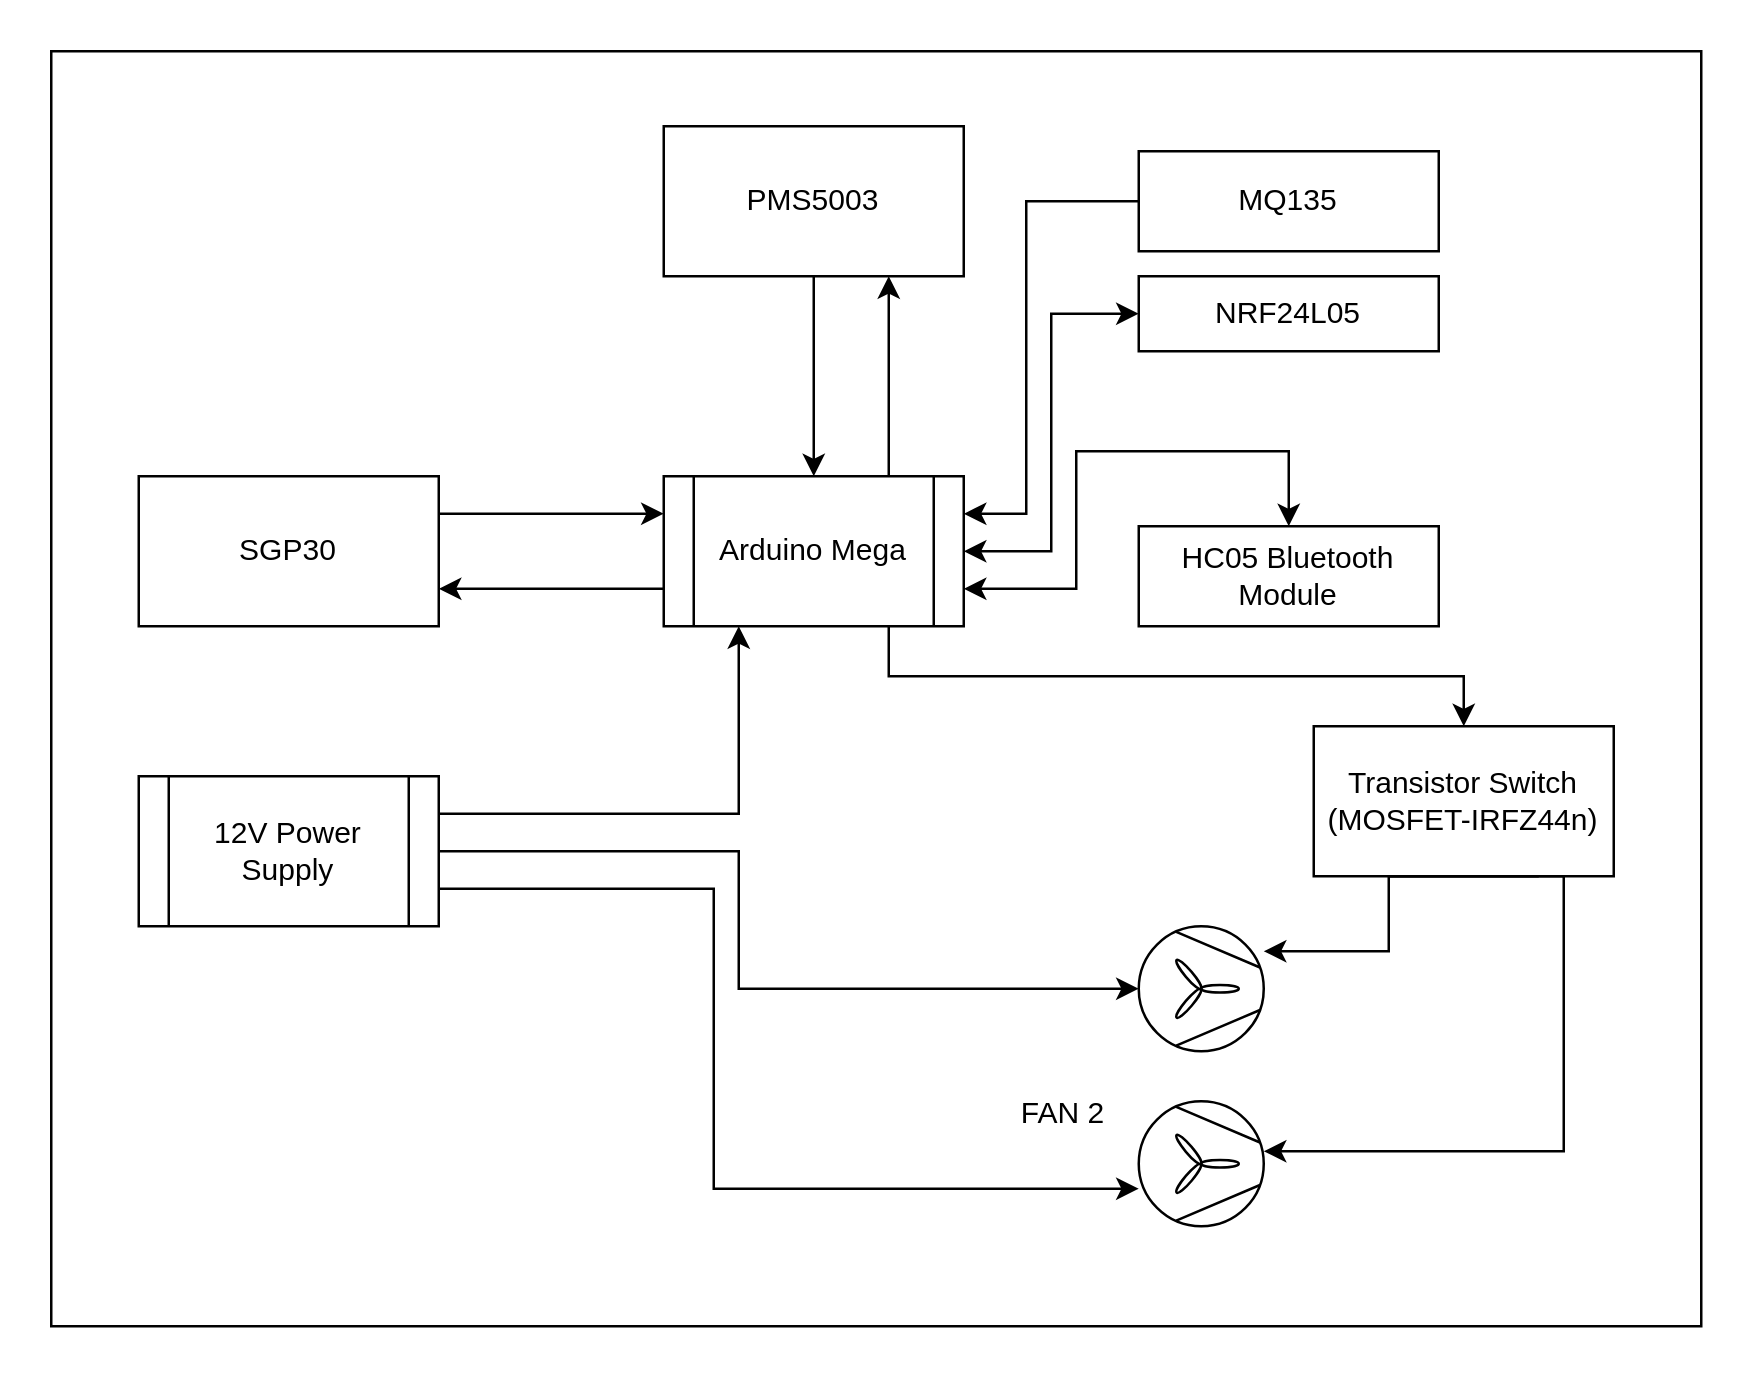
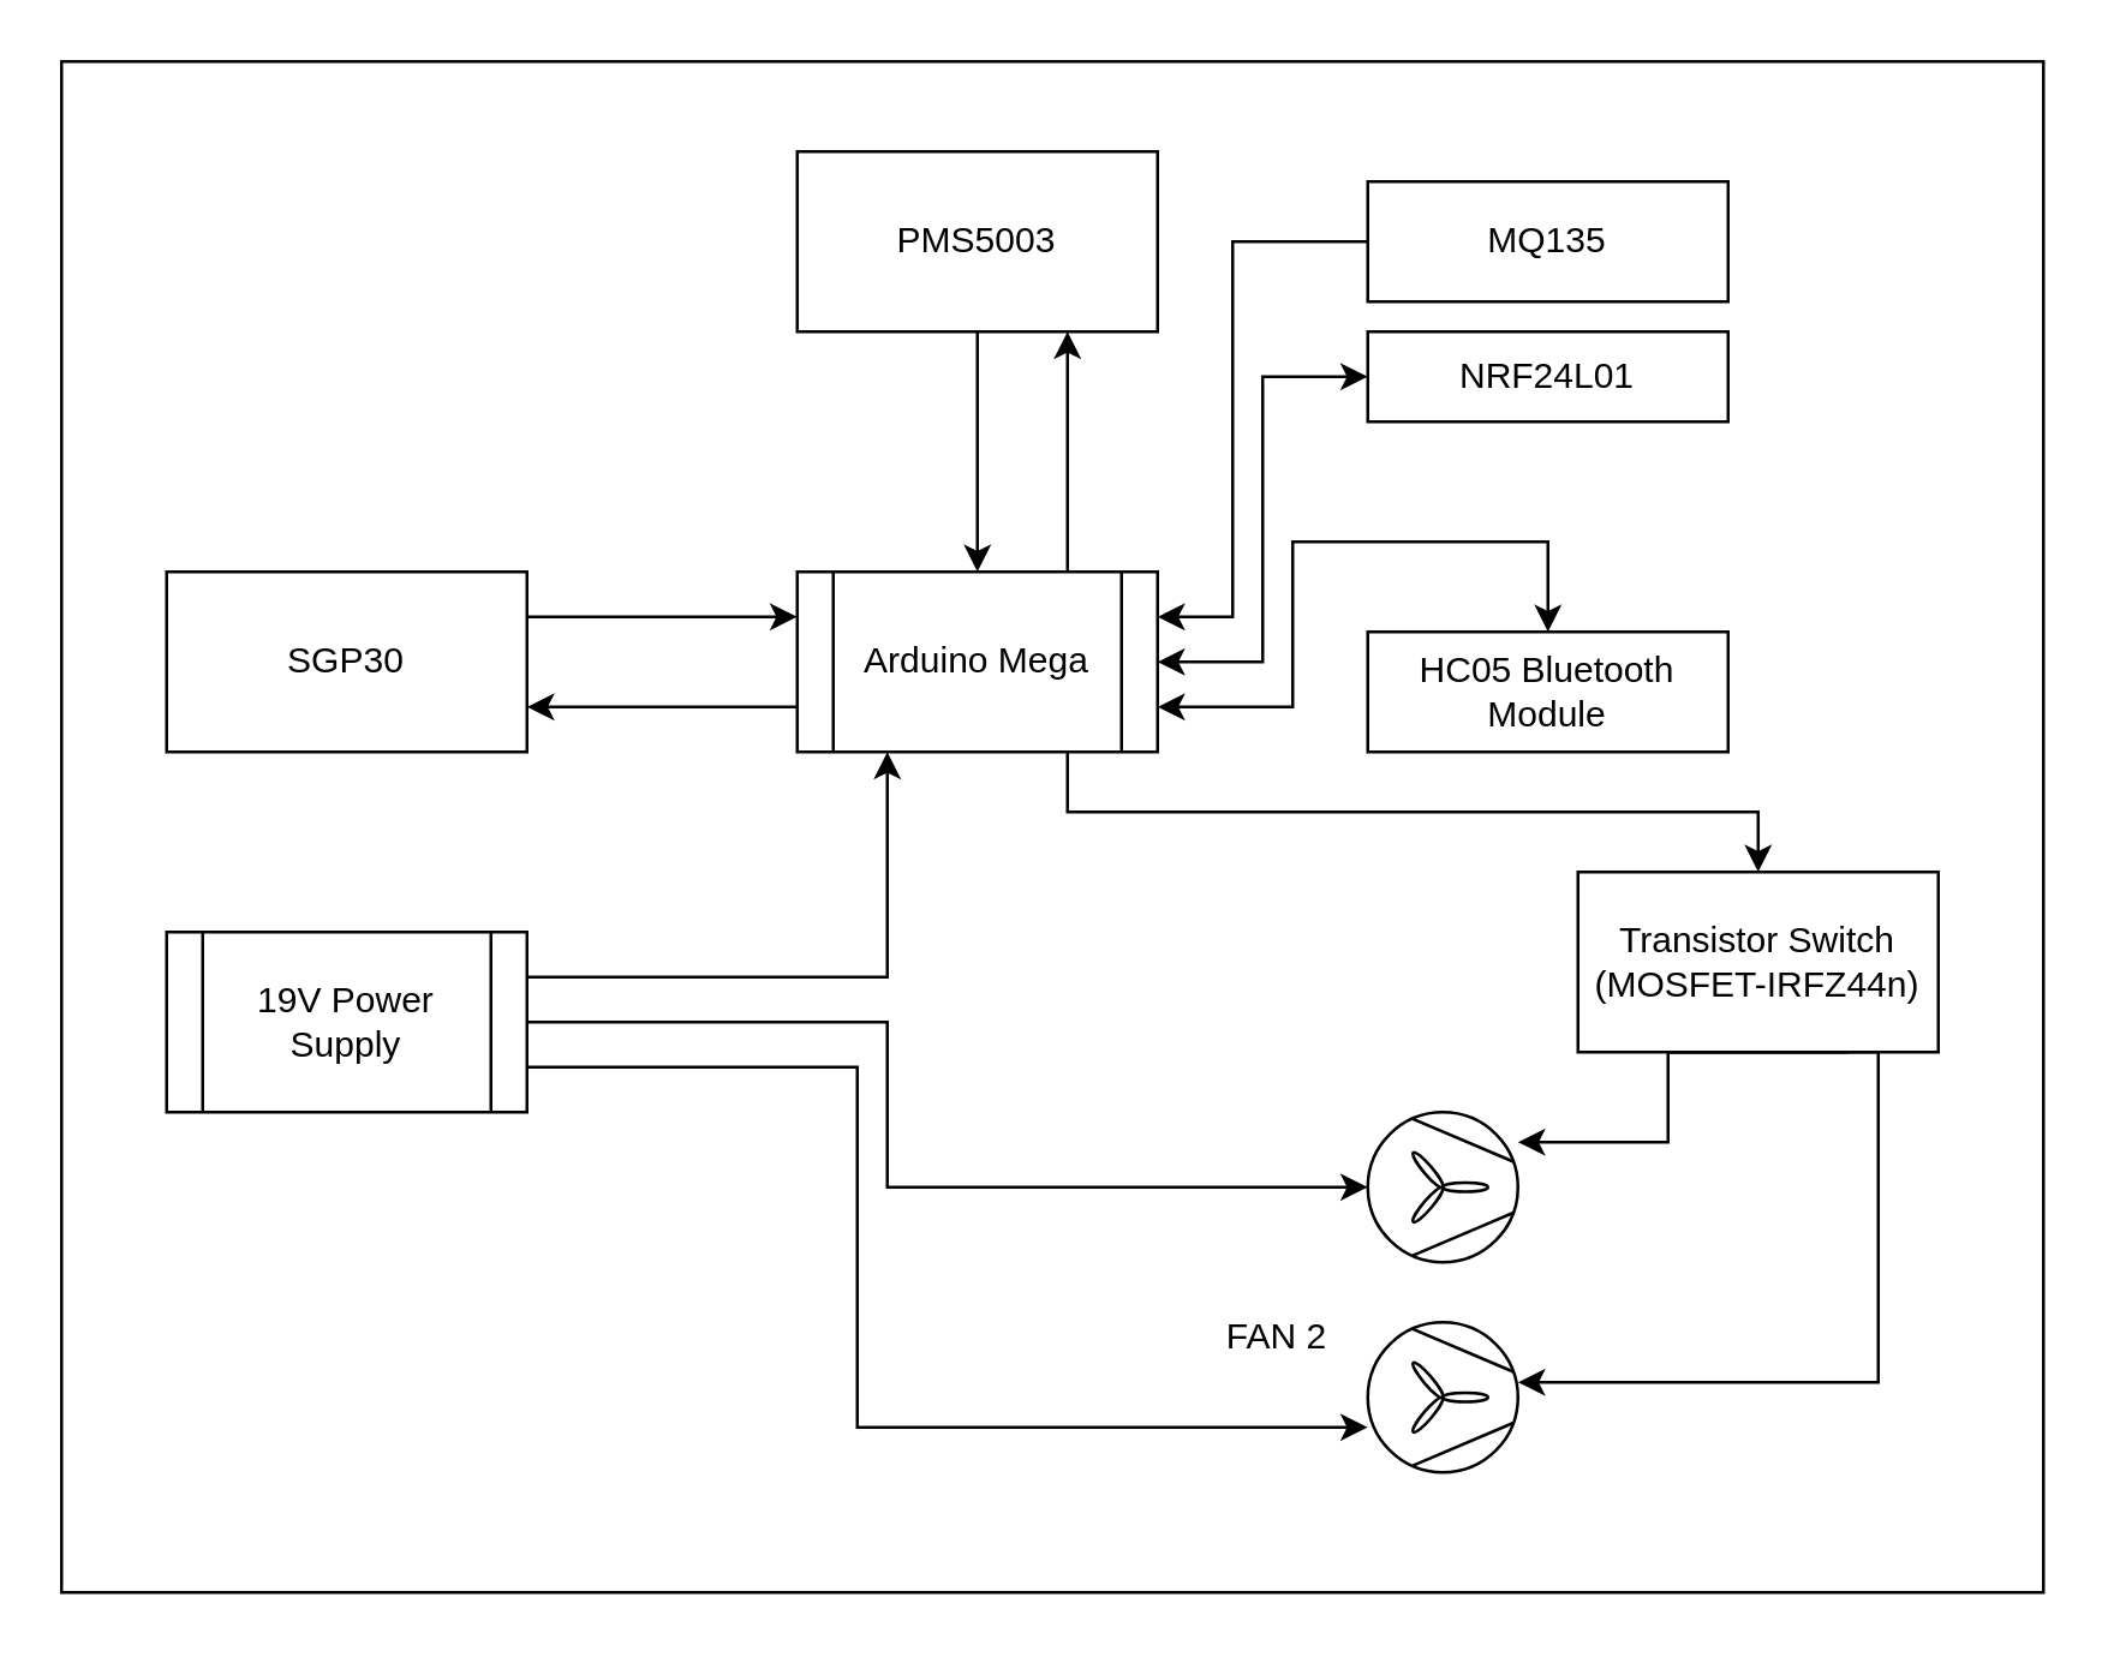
  <mxCell id="0" />
  <mxCell id="1" parent="0" />
  <mxCell id="2" value="" style="rounded=0;whiteSpace=wrap;html=1;" vertex="1" parent="1"><mxGeometry x="20" y="20" width="660" height="510" as="geometry" /></mxCell>
  <mxCell id="3" style="edgeStyle=orthogonalEdgeStyle;rounded=0;orthogonalLoop=1;jettySize=auto;html=1;exitX=0.75;exitY=0;exitDx=0;exitDy=0;entryX=0.75;entryY=1;entryDx=0;entryDy=0;" edge="1" parent="1" source="8" target="10"><mxGeometry relative="1" as="geometry" /></mxCell>
  <mxCell id="4" style="edgeStyle=orthogonalEdgeStyle;rounded=0;orthogonalLoop=1;jettySize=auto;html=1;exitX=0;exitY=0.75;exitDx=0;exitDy=0;entryX=1;entryY=0.75;entryDx=0;entryDy=0;" edge="1" parent="1" source="8" target="12"><mxGeometry relative="1" as="geometry" /></mxCell>
  <mxCell id="5" style="edgeStyle=orthogonalEdgeStyle;rounded=0;orthogonalLoop=1;jettySize=auto;html=1;exitX=0.75;exitY=1;exitDx=0;exitDy=0;entryX=0.5;entryY=0;entryDx=0;entryDy=0;" edge="1" parent="1" source="8" target="23"><mxGeometry relative="1" as="geometry" /></mxCell>
  <mxCell id="6" style="edgeStyle=orthogonalEdgeStyle;rounded=0;orthogonalLoop=1;jettySize=auto;html=1;exitX=1;exitY=0.5;exitDx=0;exitDy=0;entryX=0;entryY=0.5;entryDx=0;entryDy=0;startArrow=classic;startFill=1;" edge="1" parent="1" source="8" target="25"><mxGeometry relative="1" as="geometry"><Array as="points"><mxPoint x="420" y="220" /><mxPoint x="420" y="125" /></Array></mxGeometry></mxCell>
  <mxCell id="7" style="edgeStyle=orthogonalEdgeStyle;rounded=0;orthogonalLoop=1;jettySize=auto;html=1;exitX=1;exitY=0.75;exitDx=0;exitDy=0;startArrow=classic;startFill=1;" edge="1" parent="1" source="8" target="26"><mxGeometry relative="1" as="geometry"><Array as="points"><mxPoint x="430" y="235" /><mxPoint x="430" y="180" /></Array></mxGeometry></mxCell>
  <mxCell id="8" value="Arduino Mega" style="shape=process;whiteSpace=wrap;html=1;backgroundOutline=1;" vertex="1" parent="1"><mxGeometry x="265" y="190" width="120" height="60" as="geometry" /></mxCell>
  <mxCell id="9" style="edgeStyle=orthogonalEdgeStyle;rounded=0;orthogonalLoop=1;jettySize=auto;html=1;exitX=0.5;exitY=1;exitDx=0;exitDy=0;entryX=0.5;entryY=0;entryDx=0;entryDy=0;" edge="1" parent="1" source="10" target="8"><mxGeometry relative="1" as="geometry" /></mxCell>
  <mxCell id="10" value="PMS5003" style="rounded=0;whiteSpace=wrap;html=1;" vertex="1" parent="1"><mxGeometry x="265" y="50" width="120" height="60" as="geometry" /></mxCell>
  <mxCell id="11" style="edgeStyle=orthogonalEdgeStyle;rounded=0;orthogonalLoop=1;jettySize=auto;html=1;exitX=1;exitY=0.25;exitDx=0;exitDy=0;entryX=0;entryY=0.25;entryDx=0;entryDy=0;" edge="1" parent="1" source="12" target="8"><mxGeometry relative="1" as="geometry" /></mxCell>
  <mxCell id="12" value="SGP30" style="rounded=0;whiteSpace=wrap;html=1;" vertex="1" parent="1"><mxGeometry x="55" y="190" width="120" height="60" as="geometry" /></mxCell>
  <mxCell id="13" value="" style="verticalLabelPosition=bottom;outlineConnect=0;align=center;dashed=0;html=1;verticalAlign=top;shape=mxgraph.pid2misc.fan;fanType=common" vertex="1" parent="1"><mxGeometry x="455" y="370" width="50" height="50" as="geometry" /></mxCell>
  <mxCell id="14" style="edgeStyle=orthogonalEdgeStyle;rounded=0;orthogonalLoop=1;jettySize=auto;html=1;exitX=0;exitY=0.5;exitDx=0;exitDy=0;entryX=1;entryY=0.25;entryDx=0;entryDy=0;" edge="1" parent="1" source="15" target="8"><mxGeometry relative="1" as="geometry"><Array as="points"><mxPoint x="410" y="80" /><mxPoint x="410" y="205" /></Array></mxGeometry></mxCell>
  <mxCell id="15" value="MQ135" style="rounded=0;whiteSpace=wrap;html=1;" vertex="1" parent="1"><mxGeometry x="455" y="60" width="120" height="40" as="geometry" /></mxCell>
  <mxCell id="16" style="edgeStyle=orthogonalEdgeStyle;rounded=0;orthogonalLoop=1;jettySize=auto;html=1;exitX=1;exitY=0.25;exitDx=0;exitDy=0;entryX=0.25;entryY=1;entryDx=0;entryDy=0;" edge="1" parent="1" source="19" target="8"><mxGeometry relative="1" as="geometry" /></mxCell>
  <mxCell id="17" style="edgeStyle=orthogonalEdgeStyle;rounded=0;orthogonalLoop=1;jettySize=auto;html=1;exitX=1;exitY=0.5;exitDx=0;exitDy=0;" edge="1" parent="1" source="19" target="13"><mxGeometry relative="1" as="geometry"><Array as="points"><mxPoint x="295" y="340" /><mxPoint x="295" y="395" /></Array></mxGeometry></mxCell>
  <mxCell id="18" style="edgeStyle=orthogonalEdgeStyle;rounded=0;orthogonalLoop=1;jettySize=auto;html=1;exitX=1;exitY=0.75;exitDx=0;exitDy=0;" edge="1" parent="1" source="19" target="20"><mxGeometry relative="1" as="geometry"><Array as="points"><mxPoint x="285" y="355" /><mxPoint x="285" y="475" /></Array></mxGeometry></mxCell>
- <mxCell id="19" value="12V Power Supply" style="shape=process;whiteSpace=wrap;html=1;backgroundOutline=1;" vertex="1" parent="1"><mxGeometry x="55" y="310" width="120" height="60" as="geometry" /></mxCell>
+ <mxCell id="19" value="19V Power Supply" style="shape=process;whiteSpace=wrap;html=1;backgroundOutline=1;" vertex="1" parent="1"><mxGeometry x="55" y="310" width="120" height="60" as="geometry" /></mxCell>
  <mxCell id="20" value="" style="verticalLabelPosition=bottom;outlineConnect=0;align=center;dashed=0;html=1;verticalAlign=top;shape=mxgraph.pid2misc.fan;fanType=common" vertex="1" parent="1"><mxGeometry x="455" y="440" width="50" height="50" as="geometry" /></mxCell>
  <mxCell id="21" style="edgeStyle=orthogonalEdgeStyle;rounded=0;orthogonalLoop=1;jettySize=auto;html=1;exitX=0.75;exitY=1;exitDx=0;exitDy=0;" edge="1" parent="1" source="23" target="13"><mxGeometry relative="1" as="geometry"><Array as="points"><mxPoint x="555" y="350" /><mxPoint x="555" y="380" /></Array></mxGeometry></mxCell>
  <mxCell id="22" style="edgeStyle=orthogonalEdgeStyle;rounded=0;orthogonalLoop=1;jettySize=auto;html=1;exitX=0.25;exitY=1;exitDx=0;exitDy=0;" edge="1" parent="1" source="23" target="20"><mxGeometry relative="1" as="geometry"><Array as="points"><mxPoint x="625" y="350" /><mxPoint x="625" y="460" /></Array></mxGeometry></mxCell>
  <mxCell id="23" value="Transistor Switch&lt;br&gt;(MOSFET-IRFZ44n)" style="rounded=0;whiteSpace=wrap;html=1;" vertex="1" parent="1"><mxGeometry x="525" y="290" width="120" height="60" as="geometry" /></mxCell>
  <mxCell id="24" value="FAN 2" style="text;html=1;strokeColor=none;fillColor=none;align=center;verticalAlign=middle;whiteSpace=wrap;rounded=0;" vertex="1" parent="1"><mxGeometry x="395" y="430" width="60" height="30" as="geometry" /></mxCell>
- <mxCell id="25" value="NRF24L05" style="rounded=0;whiteSpace=wrap;html=1;" vertex="1" parent="1"><mxGeometry x="455" y="110" width="120" height="30" as="geometry" /></mxCell>
+ <mxCell id="25" value="NRF24L01" style="rounded=0;whiteSpace=wrap;html=1;" vertex="1" parent="1"><mxGeometry x="455" y="110" width="120" height="30" as="geometry" /></mxCell>
  <mxCell id="26" value="HC05 Bluetooth Module" style="rounded=0;whiteSpace=wrap;html=1;" vertex="1" parent="1"><mxGeometry x="455" y="210" width="120" height="40" as="geometry" /></mxCell>
